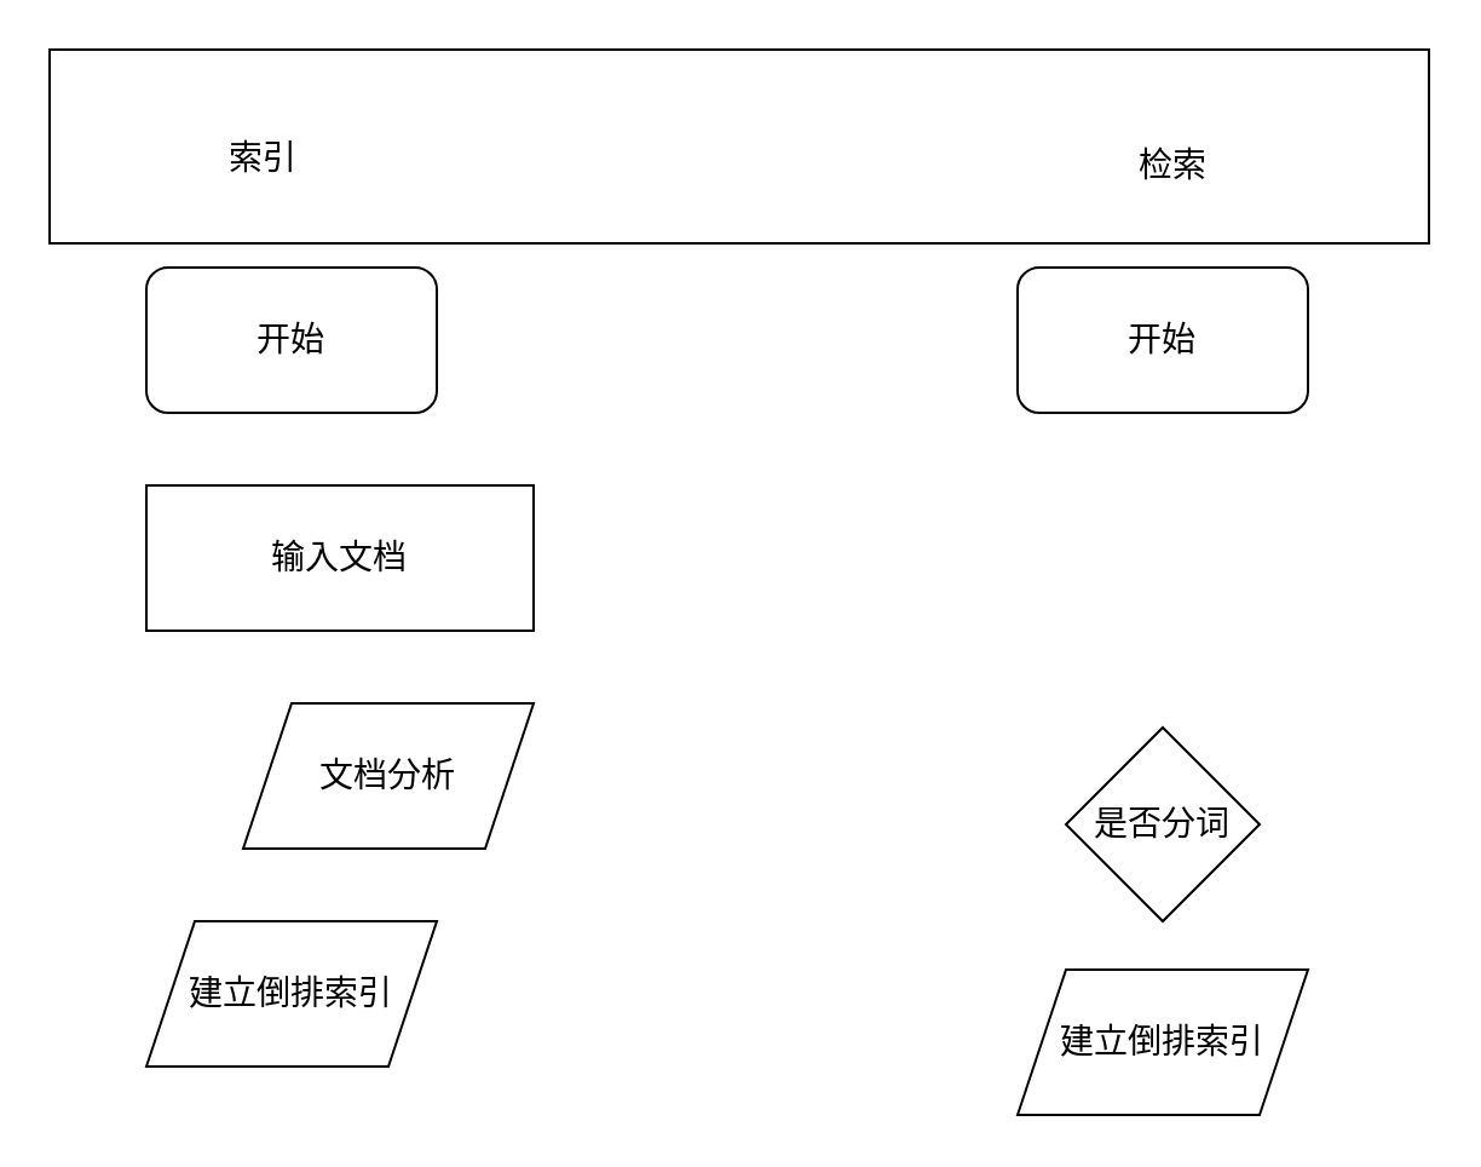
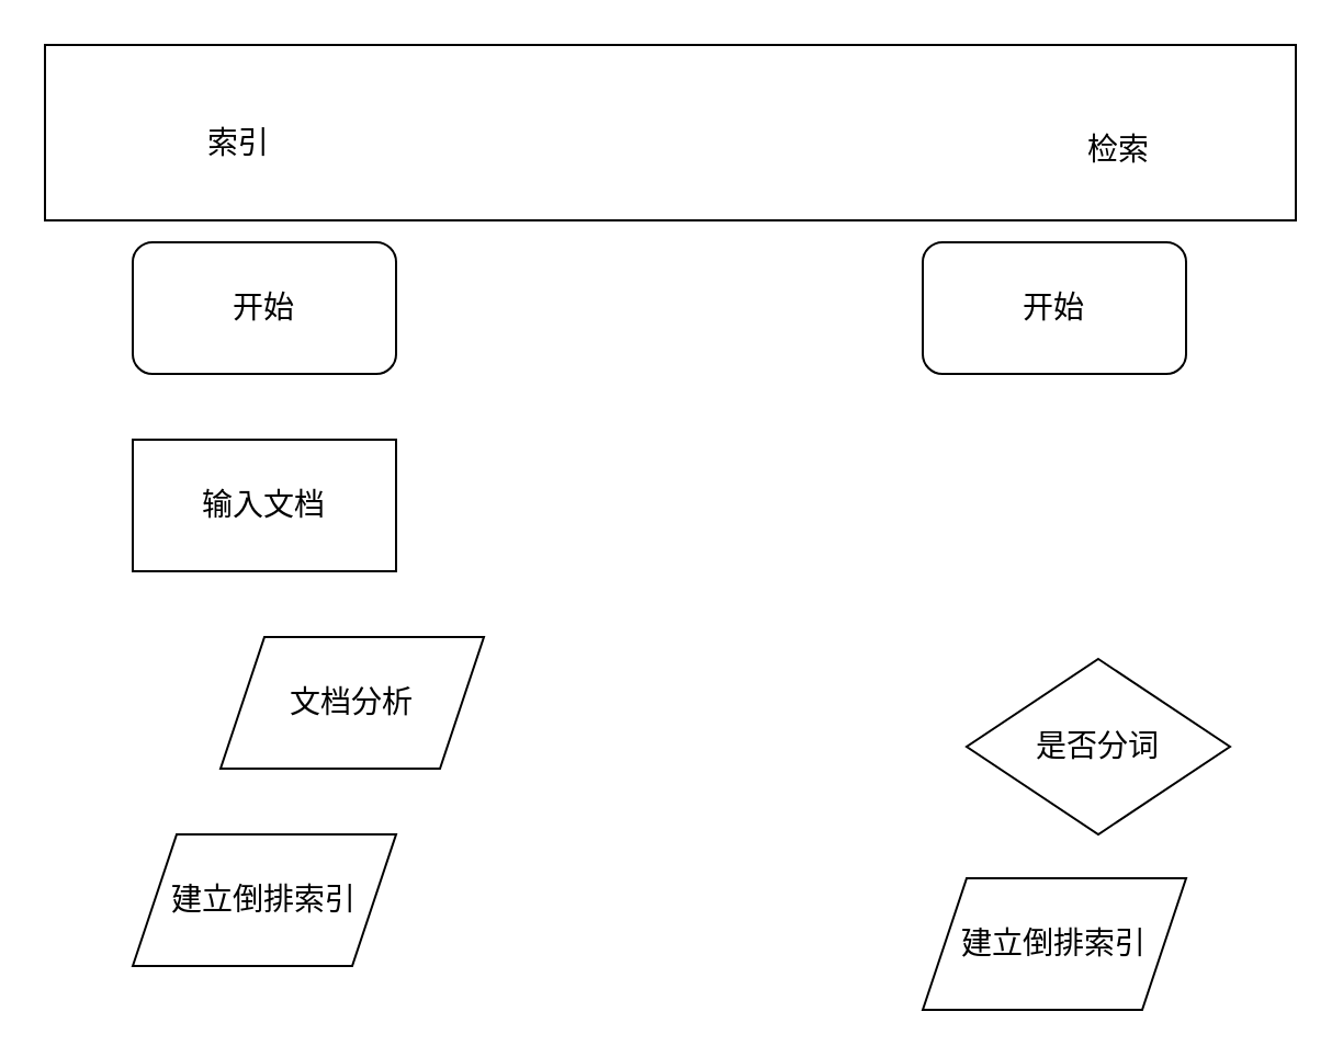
  <mxCell id="0" />
  <mxCell id="1" parent="0" />
  <mxCell id="2" value="开始" style="rounded=1;whiteSpace=wrap;html=1;fontSize=14;" vertex="1" parent="1"><mxGeometry x="60" y="110" width="120" height="60" as="geometry" /></mxCell>
  <mxCell id="3" value="文档分析" style="shape=parallelogram;perimeter=parallelogramPerimeter;whiteSpace=wrap;html=1;fixedSize=1;fontSize=14;" vertex="1" parent="1"><mxGeometry x="100" y="290" width="120" height="60" as="geometry" /></mxCell>
- <mxCell id="4" value="输入文档" style="rounded=0;whiteSpace=wrap;html=1;fontSize=14;" vertex="1" parent="1"><mxGeometry x="60" y="200" width="160" height="60" as="geometry" /></mxCell>
+ <mxCell id="4" value="输入文档" style="rounded=0;whiteSpace=wrap;html=1;fontSize=14;" vertex="1" parent="1"><mxGeometry x="60" y="200" width="120" height="60" as="geometry" /></mxCell>
  <mxCell id="5" value="建立倒排索引" style="shape=parallelogram;perimeter=parallelogramPerimeter;whiteSpace=wrap;html=1;fixedSize=1;fontSize=14;" vertex="1" parent="1"><mxGeometry x="60" y="380" width="120" height="60" as="geometry" /></mxCell>
  <mxCell id="6" value="开始" style="rounded=1;whiteSpace=wrap;html=1;fontSize=14;" vertex="1" parent="1"><mxGeometry x="420" y="110" width="120" height="60" as="geometry" /></mxCell>
  <mxCell id="7" value="" style="rounded=0;whiteSpace=wrap;html=1;fontSize=14;" vertex="1" parent="1"><mxGeometry y="20" width="570" height="80" as="geometry" x="20" /></mxCell>
  <mxCell id="8" value="索引" style="text;html=1;align=center;verticalAlign=middle;resizable=0;points=[];autosize=1;fontSize=14;" vertex="1" parent="1"><mxGeometry x="88" y="55" width="40" height="20" as="geometry" /></mxCell>
- <mxCell id="9" value="检索" style="text;html=1;align=center;verticalAlign=middle;resizable=0;points=[];autosize=1;fontSize=14;" vertex="1" parent="1"><mxGeometry x="464" y="58" width="40" height="20" as="geometry" /></mxCell>
- <mxCell id="10" value="是否分词" style="rhombus;whiteSpace=wrap;html=1;fontSize=14;" vertex="1" parent="1"><mxGeometry x="440" y="300" width="80" height="80" as="geometry" /></mxCell>
+ <mxCell id="9" value="检索" style="text;html=1;align=center;verticalAlign=middle;resizable=0;points=[];autosize=1;fontSize=14;" vertex="1" parent="1"><mxGeometry x="489" y="58" width="40" height="20" as="geometry" /></mxCell>
+ <mxCell id="10" value="是否分词" style="rhombus;whiteSpace=wrap;html=1;fontSize=14;" vertex="1" parent="1"><mxGeometry x="440" y="300" width="120" height="80" as="geometry" /></mxCell>
  <mxCell id="11" value="建立倒排索引" style="shape=parallelogram;perimeter=parallelogramPerimeter;whiteSpace=wrap;html=1;fixedSize=1;fontSize=14;" vertex="1" parent="1"><mxGeometry x="420" y="400" width="120" height="60" as="geometry" /></mxCell>
